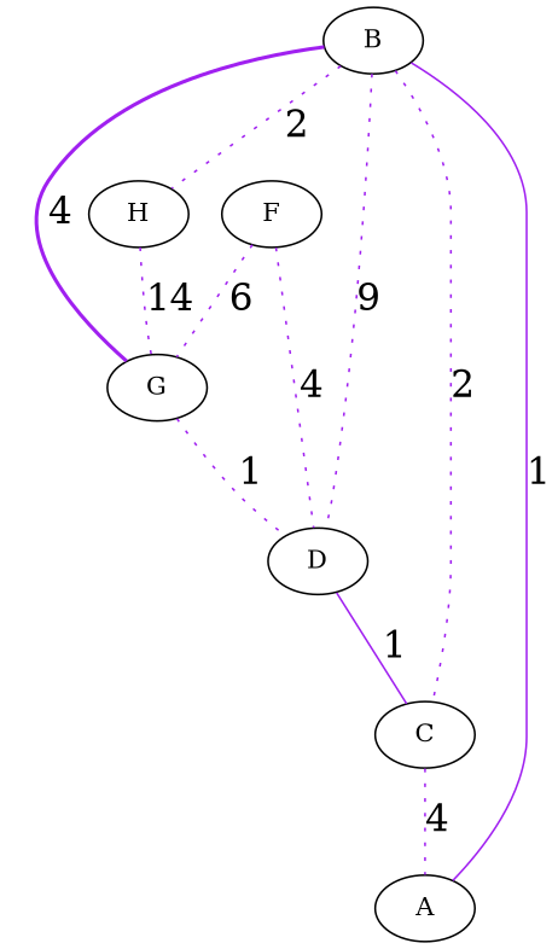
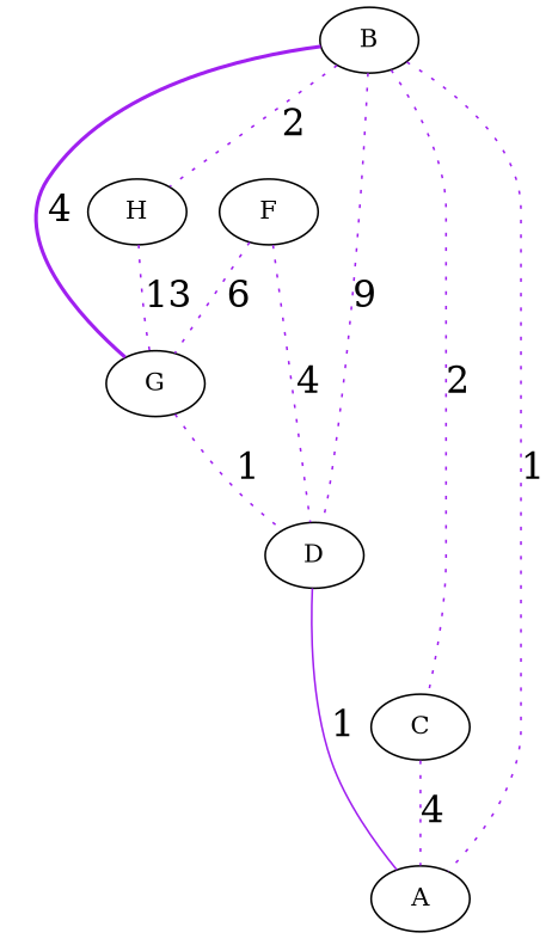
  graph {
    edge [color=purple fontsize="20pt" style=dotted]
    F
    D
    G
    C
    A
    H
    B
    F -- D [label=4]
    F -- G [label=6]
-   D -- C [label=1 style=solid]
+   D -- A [label=1 style=solid]
    G -- D [label=1]
    C -- A [label=4]
-   H -- G [label=14]
+   H -- G [label=13]
    B -- D [label=9]
    B -- G [label=4 style=bold]
    B -- C [label=2]
-   B -- A [label=1 style=solid]
+   B -- A [label=1]
    B -- H [label=2]
  }
